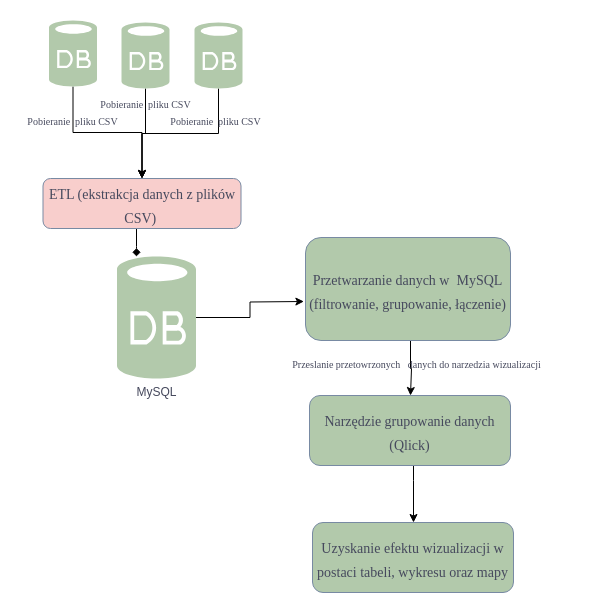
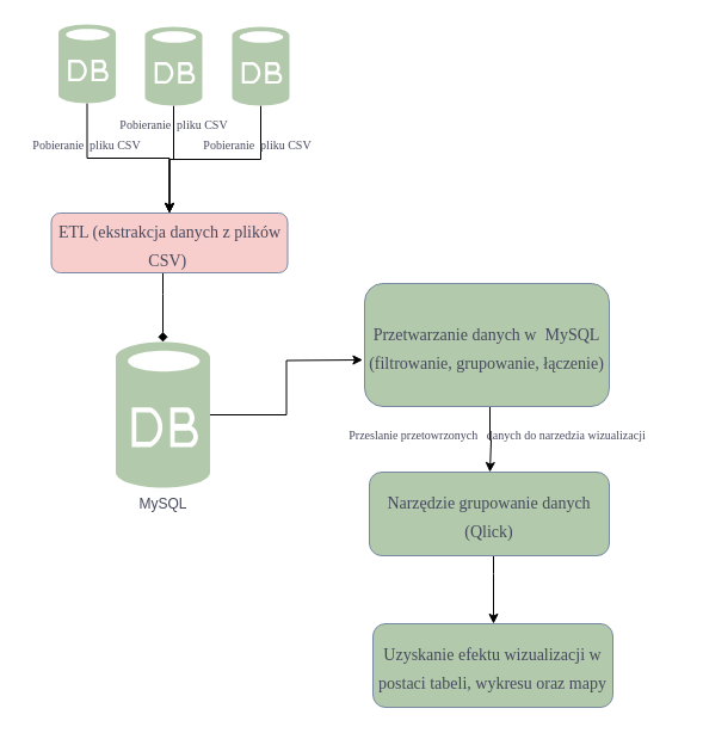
  <mxCell id="0" />
  <mxCell id="1" parent="0" />
  <mxCell id="2" value="" style="edgeStyle=orthogonalEdgeStyle;rounded=0;orthogonalLoop=1;jettySize=auto;html=1;" parent="1" source="3" target="9" edge="1"><mxGeometry relative="1" as="geometry" /></mxCell>
  <mxCell id="3" value="" style="verticalLabelPosition=bottom;html=1;verticalAlign=top;align=center;strokeColor=none;fillColor=#B2C9AB;shape=mxgraph.azure.database;labelBackgroundColor=none;fontColor=#46495D;rounded=1;" parent="1" vertex="1"><mxGeometry x="48.5" y="20" width="48" height="66" as="geometry" /></mxCell>
  <mxCell id="4" style="edgeStyle=orthogonalEdgeStyle;rounded=0;orthogonalLoop=1;jettySize=auto;html=1;" parent="1" source="5" target="9" edge="1"><mxGeometry relative="1" as="geometry" /></mxCell>
  <mxCell id="5" value="" style="verticalLabelPosition=bottom;html=1;verticalAlign=top;align=center;strokeColor=none;fillColor=#B2C9AB;shape=mxgraph.azure.database;labelBackgroundColor=none;fontColor=#46495D;rounded=1;" parent="1" vertex="1"><mxGeometry x="121" y="22" width="48" height="66" as="geometry" /></mxCell>
  <mxCell id="6" style="edgeStyle=orthogonalEdgeStyle;rounded=0;orthogonalLoop=1;jettySize=auto;html=1;" parent="1" source="7" target="9" edge="1"><mxGeometry relative="1" as="geometry" /></mxCell>
  <mxCell id="7" value="" style="verticalLabelPosition=bottom;html=1;verticalAlign=top;align=center;strokeColor=none;fillColor=#B2C9AB;shape=mxgraph.azure.database;labelBackgroundColor=none;fontColor=#46495D;rounded=1;" parent="1" vertex="1"><mxGeometry x="194" y="22" width="48" height="66" as="geometry" /></mxCell>
  <mxCell id="8" value="" style="edgeStyle=orthogonalEdgeStyle;rounded=0;orthogonalLoop=1;jettySize=auto;html=1;endArrow=diamond;" parent="1" source="9" target="11" edge="1"><mxGeometry relative="1" as="geometry"><Array as="points"><mxPoint x="136" y="246" /><mxPoint x="136" y="246" /></Array></mxGeometry></mxCell>
  <mxCell id="9" value="&lt;font style=&quot;font-size: 14px;&quot;&gt;ETL (ekstrakcja danych z plików CSV)&amp;nbsp;&lt;/font&gt;" style="rounded=1;whiteSpace=wrap;html=1;hachureGap=4;fontFamily=Architects Daughter;fontSource=https%3A%2F%2Ffonts.googleapis.com%2Fcss%3Ffamily%3DArchitects%2BDaughter;fontSize=20;fillColor=#f8cecc;strokeColor=#788AA3;labelBackgroundColor=none;fontColor=#46495D;" parent="1" vertex="1"><mxGeometry x="42.5" y="178" width="198" height="50" as="geometry" /></mxCell>
  <mxCell id="10" style="edgeStyle=orthogonalEdgeStyle;rounded=0;orthogonalLoop=1;jettySize=auto;html=1;" parent="1" source="11" edge="1"><mxGeometry relative="1" as="geometry"><mxPoint x="303.4" y="301" as="targetPoint" /></mxGeometry></mxCell>
- <mxCell id="11" value="MySQL" style="verticalLabelPosition=bottom;html=1;verticalAlign=top;align=center;strokeColor=none;fillColor=#B2C9AB;shape=mxgraph.azure.database;labelBackgroundColor=none;fontColor=#46495D;rounded=1;" parent="1" vertex="1"><mxGeometry x="116.5" y="256" width="79" height="122" as="geometry" /></mxCell>
+ <mxCell id="11" value="MySQL" style="verticalLabelPosition=bottom;html=1;verticalAlign=top;align=center;strokeColor=none;fillColor=#B2C9AB;shape=mxgraph.azure.database;labelBackgroundColor=none;fontColor=#46495D;rounded=1;" parent="1" vertex="1"><mxGeometry x="96.5" y="286" width="79" height="122" as="geometry" /></mxCell>
  <mxCell id="12" value="&lt;font style=&quot;font-size: 10px;&quot;&gt;Pobieranie&amp;nbsp; pliku CSV&lt;br&gt;&lt;/font&gt;" style="text;html=1;strokeColor=none;fillColor=none;align=center;verticalAlign=middle;whiteSpace=wrap;rounded=1;fontSize=20;fontFamily=Architects Daughter;labelBackgroundColor=none;fontColor=#46495D;" parent="1" vertex="1"><mxGeometry x="20" y="93" width="105" height="48" as="geometry" /></mxCell>
  <mxCell id="13" value="&lt;font style=&quot;font-size: 10px;&quot;&gt;Pobieranie&amp;nbsp; pliku CSV&lt;br&gt;&lt;/font&gt;" style="text;html=1;strokeColor=none;fillColor=none;align=center;verticalAlign=middle;whiteSpace=wrap;rounded=1;fontSize=20;fontFamily=Architects Daughter;labelBackgroundColor=none;fontColor=#46495D;" parent="1" vertex="1"><mxGeometry x="163" y="93" width="105" height="48" as="geometry" /></mxCell>
  <mxCell id="14" value="&lt;font style=&quot;font-size: 10px;&quot;&gt;Pobieranie&amp;nbsp; pliku CSV&lt;br&gt;&lt;/font&gt;" style="text;html=1;strokeColor=none;fillColor=none;align=center;verticalAlign=middle;whiteSpace=wrap;rounded=1;fontSize=20;fontFamily=Architects Daughter;labelBackgroundColor=none;fontColor=#46495D;" parent="1" vertex="1"><mxGeometry x="92.5" y="76" width="105" height="48" as="geometry" /></mxCell>
  <mxCell id="15" value="" style="edgeStyle=orthogonalEdgeStyle;rounded=0;orthogonalLoop=1;jettySize=auto;html=1;" parent="1" source="16" edge="1"><mxGeometry relative="1" as="geometry"><mxPoint x="410" y="395" as="targetPoint" /><Array as="points"><mxPoint x="410" y="368" /><mxPoint x="411" y="368" /></Array></mxGeometry></mxCell>
  <mxCell id="16" value="&lt;font style=&quot;font-size: 14px;&quot;&gt;Przetwarzanie danych w&amp;nbsp; MySQL (filtrowanie, grupowanie, łączenie)&lt;/font&gt;" style="rounded=1;whiteSpace=wrap;html=1;hachureGap=4;fontFamily=Architects Daughter;fontSource=https%3A%2F%2Ffonts.googleapis.com%2Fcss%3Ffamily%3DArchitects%2BDaughter;fontSize=20;fillColor=#B2C9AB;strokeColor=#788AA3;labelBackgroundColor=none;fontColor=#46495D;" parent="1" vertex="1"><mxGeometry x="305" y="237" width="205" height="103" as="geometry" /></mxCell>
  <mxCell id="17" value="" style="edgeStyle=orthogonalEdgeStyle;rounded=0;orthogonalLoop=1;jettySize=auto;html=1;" parent="1" source="18" target="19" edge="1"><mxGeometry relative="1" as="geometry"><Array as="points"><mxPoint x="413" y="480" /><mxPoint x="413" y="480" /></Array></mxGeometry></mxCell>
  <mxCell id="18" value="&lt;font style=&quot;font-size: 14px;&quot;&gt;Narzędzie grupowanie danych (Qlick)&lt;/font&gt;" style="rounded=1;whiteSpace=wrap;html=1;hachureGap=4;fontFamily=Architects Daughter;fontSource=https%3A%2F%2Ffonts.googleapis.com%2Fcss%3Ffamily%3DArchitects%2BDaughter;fontSize=20;fillColor=#B2C9AB;strokeColor=#788AA3;labelBackgroundColor=none;fontColor=#46495D;" parent="1" vertex="1"><mxGeometry x="309" y="395" width="201" height="70" as="geometry" /></mxCell>
  <mxCell id="19" value="&lt;font style=&quot;font-size: 14px;&quot;&gt;Uzyskanie efektu wizualizacji w postaci tabeli, wykresu oraz mapy&lt;/font&gt;" style="rounded=1;whiteSpace=wrap;html=1;hachureGap=4;fontFamily=Architects Daughter;fontSource=https%3A%2F%2Ffonts.googleapis.com%2Fcss%3Ffamily%3DArchitects%2BDaughter;fontSize=20;fillColor=#B2C9AB;strokeColor=#788AA3;labelBackgroundColor=none;fontColor=#46495D;" parent="1" vertex="1"><mxGeometry x="312" y="522" width="201" height="70" as="geometry" /></mxCell>
  <mxCell id="20" value="&lt;font style=&quot;font-size: 10px;&quot;&gt;Przeslanie przetowrzonych&amp;nbsp; &amp;nbsp;danych do narzedzia wizualizacji&lt;/font&gt;" style="text;html=1;align=center;verticalAlign=middle;resizable=0;points=[];autosize=1;strokeColor=none;fillColor=none;fontSize=20;fontFamily=Architects Daughter;labelBackgroundColor=none;fontColor=#46495D;rounded=1;" parent="1" vertex="1"><mxGeometry x="265" y="342" width="302" height="36" as="geometry" /></mxCell>
